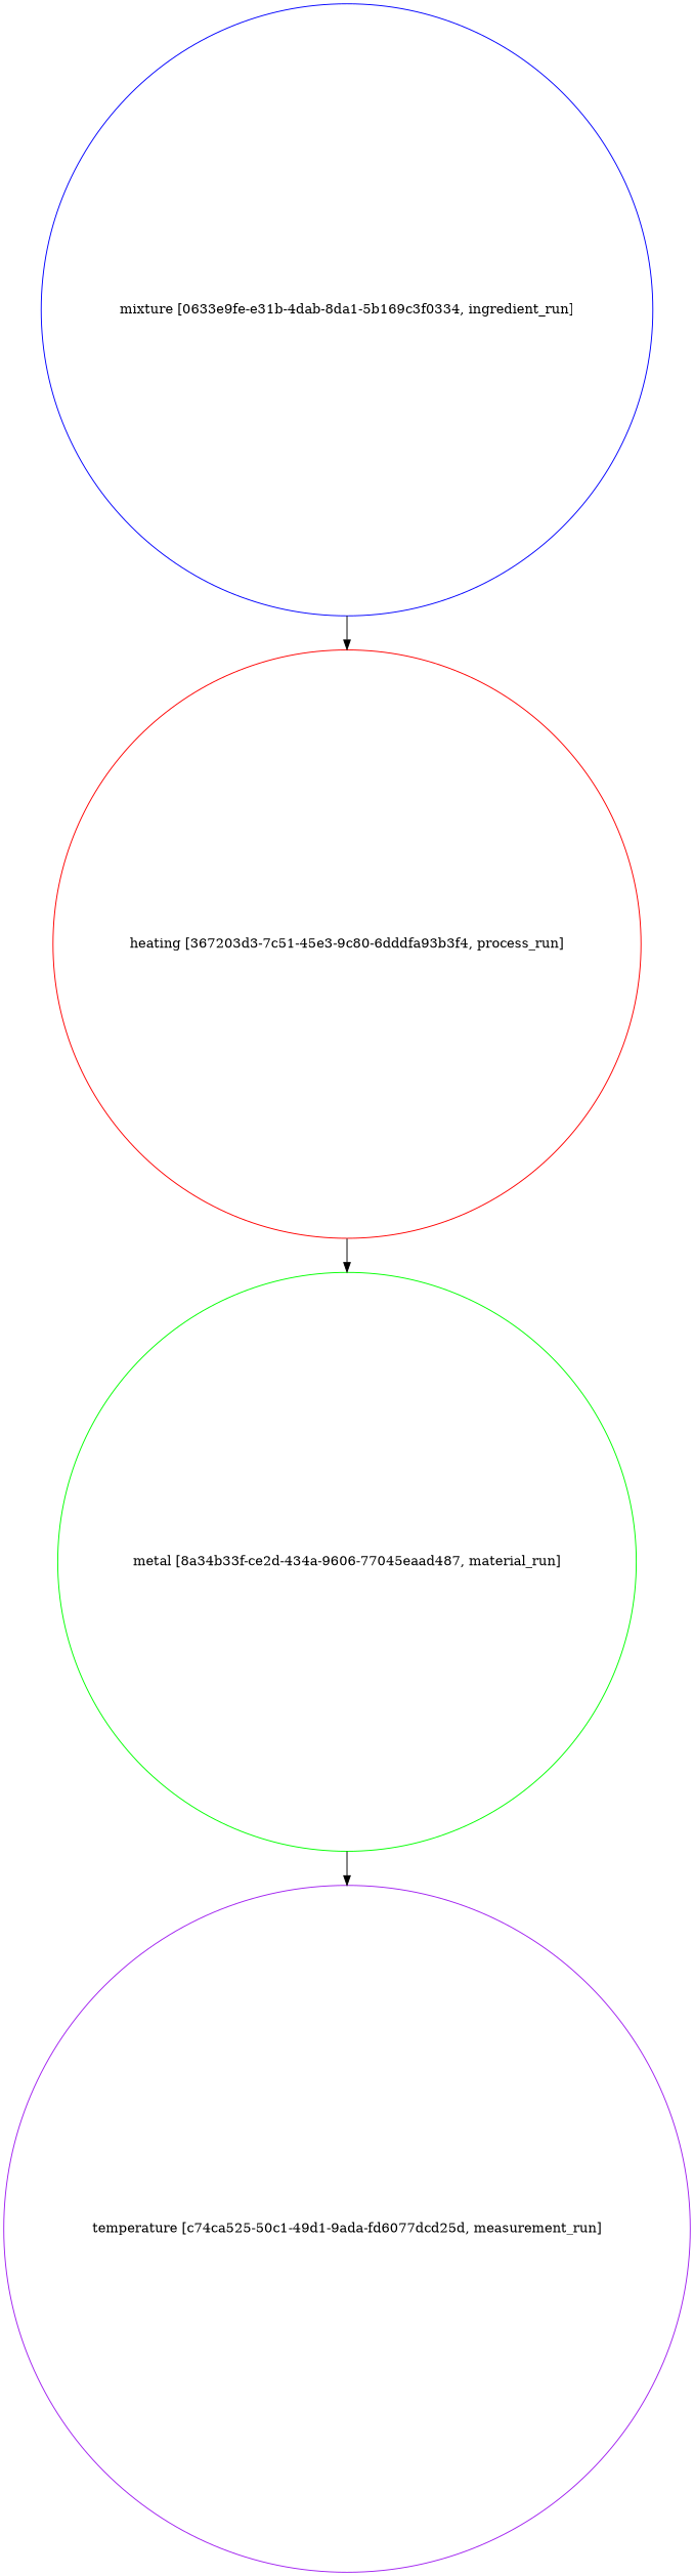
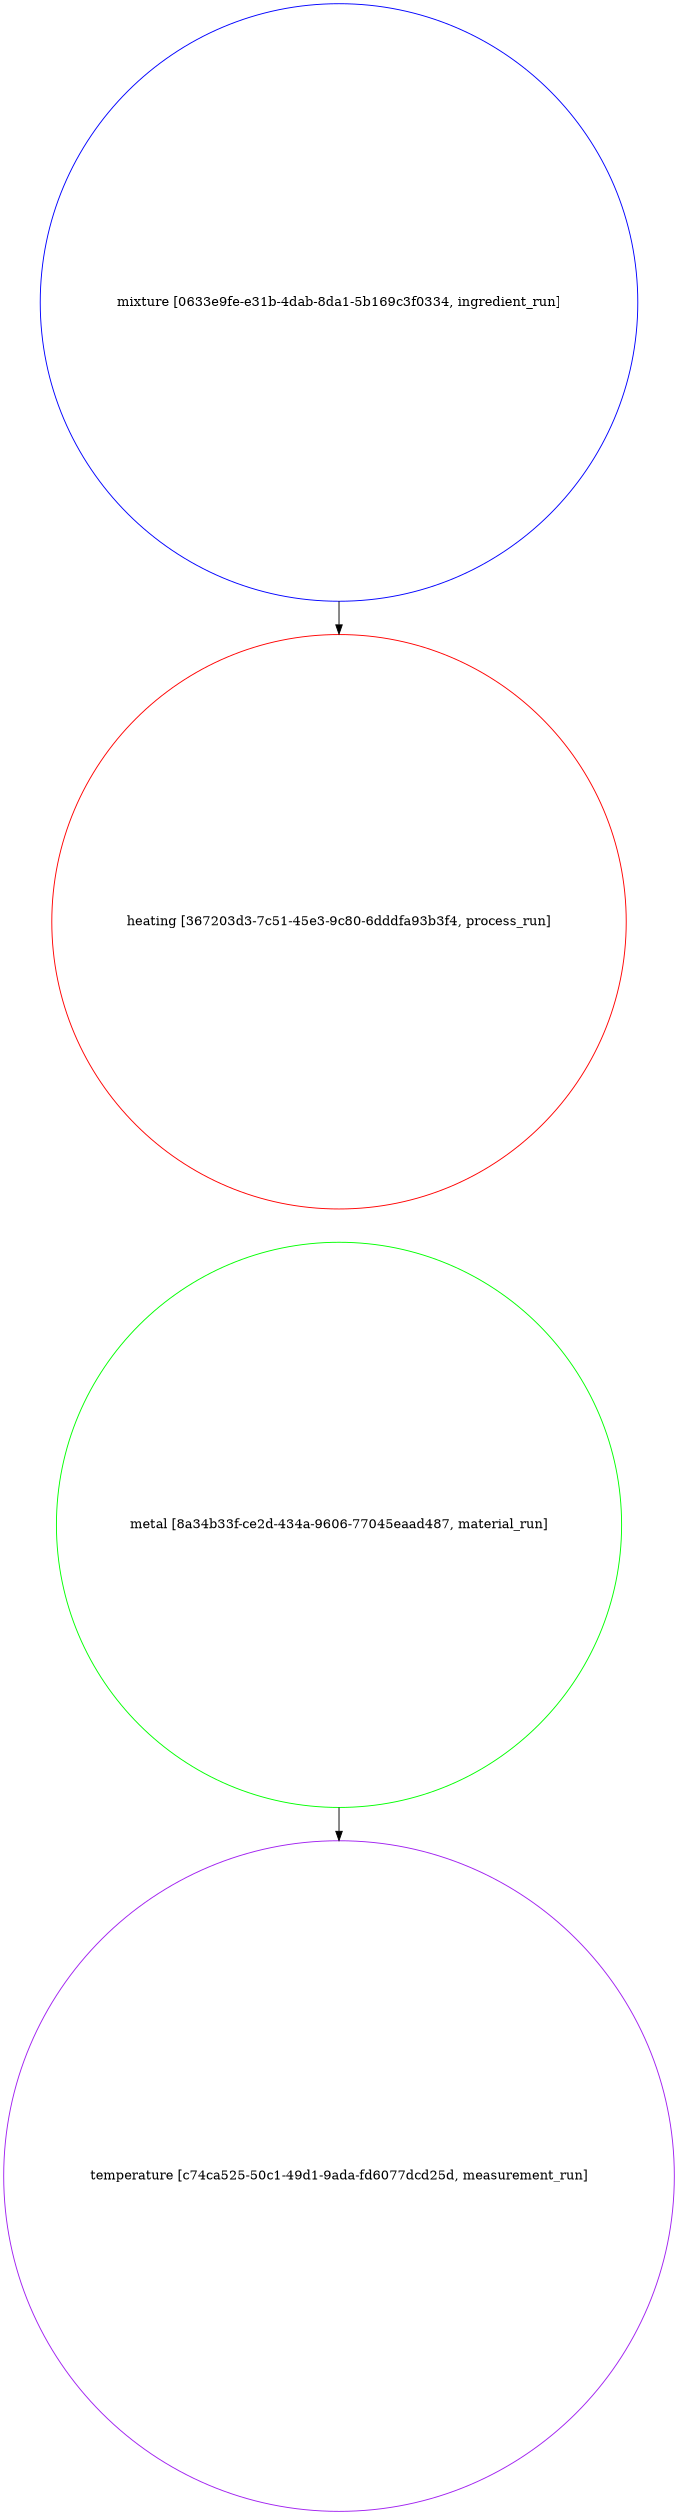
  strict digraph {
    node [shape=circle]
    "mixture [0633e9fe-e31b-4dab-8da1-5b169c3f0334, ingredient_run]" [color=blue height=8.9728 object="{\"absolute_quantity\": null, \"file_links\": [], \"labels\": [], \"mass_fraction\": null, \"material\": null, \"name\": \"mixture\", \"notes\": null, \"number_fraction\": null, \"process\": {\"id\": \"367203d3-7c51-45e3-9c80-6dddfa93b3f4\", \"scope\": \"auto\", \"type\": \"link_by_uid\"}, \"spec\": {\"id\": \"9c326f06-79f4-4a54-93b9-62fc45778d06\", \"scope\": \"auto\", \"type\": \"link_by_uid\"}, \"tags\": [], \"type\": \"ingredient_run\", \"uids\": {\"auto\": \"0633e9fe-e31b-4dab-8da1-5b169c3f0334\"}, \"volume_fraction\": null}" type=ingredient_run uuid="0633e9fe-e31b-4dab-8da1-5b169c3f0334" width=8.9728]
    "heating [367203d3-7c51-45e3-9c80-6dddfa93b3f4, process_run]" [color=red height=8.6298 object="{\"conditions\": [], \"file_links\": [], \"name\": \"heating\", \"notes\": null, \"parameters\": [], \"source\": null, \"spec\": {\"id\": \"47e164de-eee6-4f27-b1c4-f3dd247ec3e6\", \"scope\": \"auto\", \"type\": \"link_by_uid\"}, \"tags\": [], \"type\": \"process_run\", \"uids\": {\"auto\": \"367203d3-7c51-45e3-9c80-6dddfa93b3f4\"}}" type=process_run uuid="367203d3-7c51-45e3-9c80-6dddfa93b3f4" width=8.6298]
    "metal [8a34b33f-ce2d-434a-9606-77045eaad487, material_run]" [color=green height=8.4854 object="{\"file_links\": [], \"name\": \"metal\", \"notes\": null, \"process\": {\"id\": \"367203d3-7c51-45e3-9c80-6dddfa93b3f4\", \"scope\": \"auto\", \"type\": \"link_by_uid\"}, \"sample_type\": \"unknown\", \"spec\": {\"id\": \"9faa4467-459e-4ecc-aff0-6706ad72a437\", \"scope\": \"auto\", \"type\": \"link_by_uid\"}, \"tags\": [], \"type\": \"material_run\", \"uids\": {\"auto\": \"8a34b33f-ce2d-434a-9606-77045eaad487\"}}" type=material_run uuid="8a34b33f-ce2d-434a-9606-77045eaad487" width=8.4854]
    "temperature [c74ca525-50c1-49d1-9ada-fd6077dcd25d, measurement_run]" [color=purple height=10.074 object="{\"conditions\": [], \"file_links\": [], \"material\": {\"id\": \"8a34b33f-ce2d-434a-9606-77045eaad487\", \"scope\": \"auto\", \"type\": \"link_by_uid\"}, \"name\": \"temperature\", \"notes\": null, \"parameters\": [], \"properties\": [], \"source\": null, \"spec\": {\"id\": \"7ff812cc-54d0-47c5-acc0-cfc671c525bb\", \"scope\": \"auto\", \"type\": \"link_by_uid\"}, \"tags\": [], \"type\": \"measurement_run\", \"uids\": {\"auto\": \"c74ca525-50c1-49d1-9ada-fd6077dcd25d\"}}" type=measurement_run uuid="c74ca525-50c1-49d1-9ada-fd6077dcd25d" width=10.074]
    "mixture [0633e9fe-e31b-4dab-8da1-5b169c3f0334, ingredient_run]" -> "heating [367203d3-7c51-45e3-9c80-6dddfa93b3f4, process_run]"
-   "heating [367203d3-7c51-45e3-9c80-6dddfa93b3f4, process_run]" -> "metal [8a34b33f-ce2d-434a-9606-77045eaad487, material_run]"
    "metal [8a34b33f-ce2d-434a-9606-77045eaad487, material_run]" -> "temperature [c74ca525-50c1-49d1-9ada-fd6077dcd25d, measurement_run]"
  }
